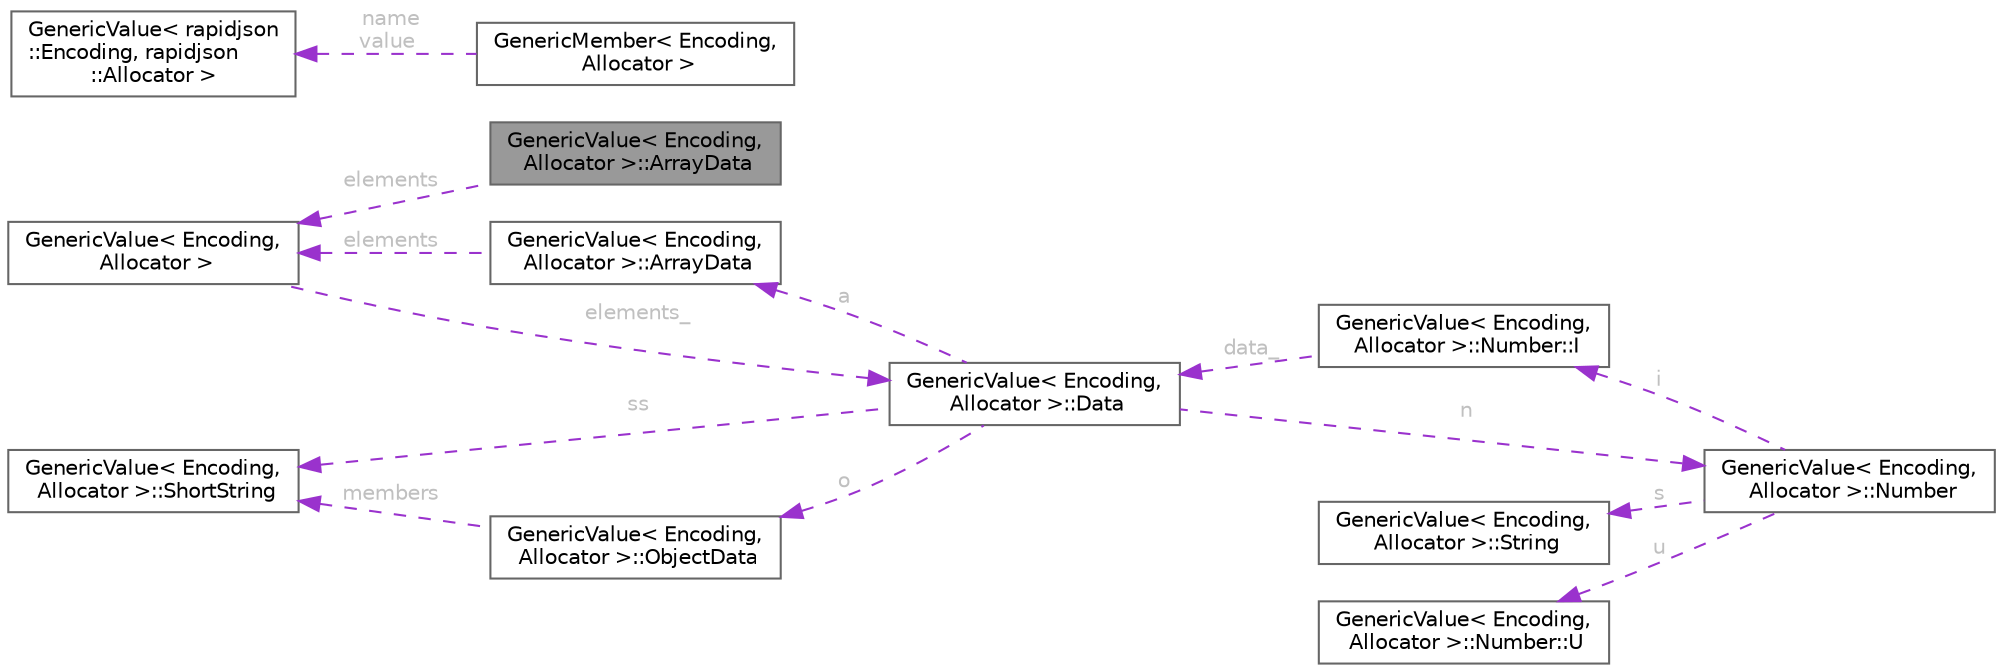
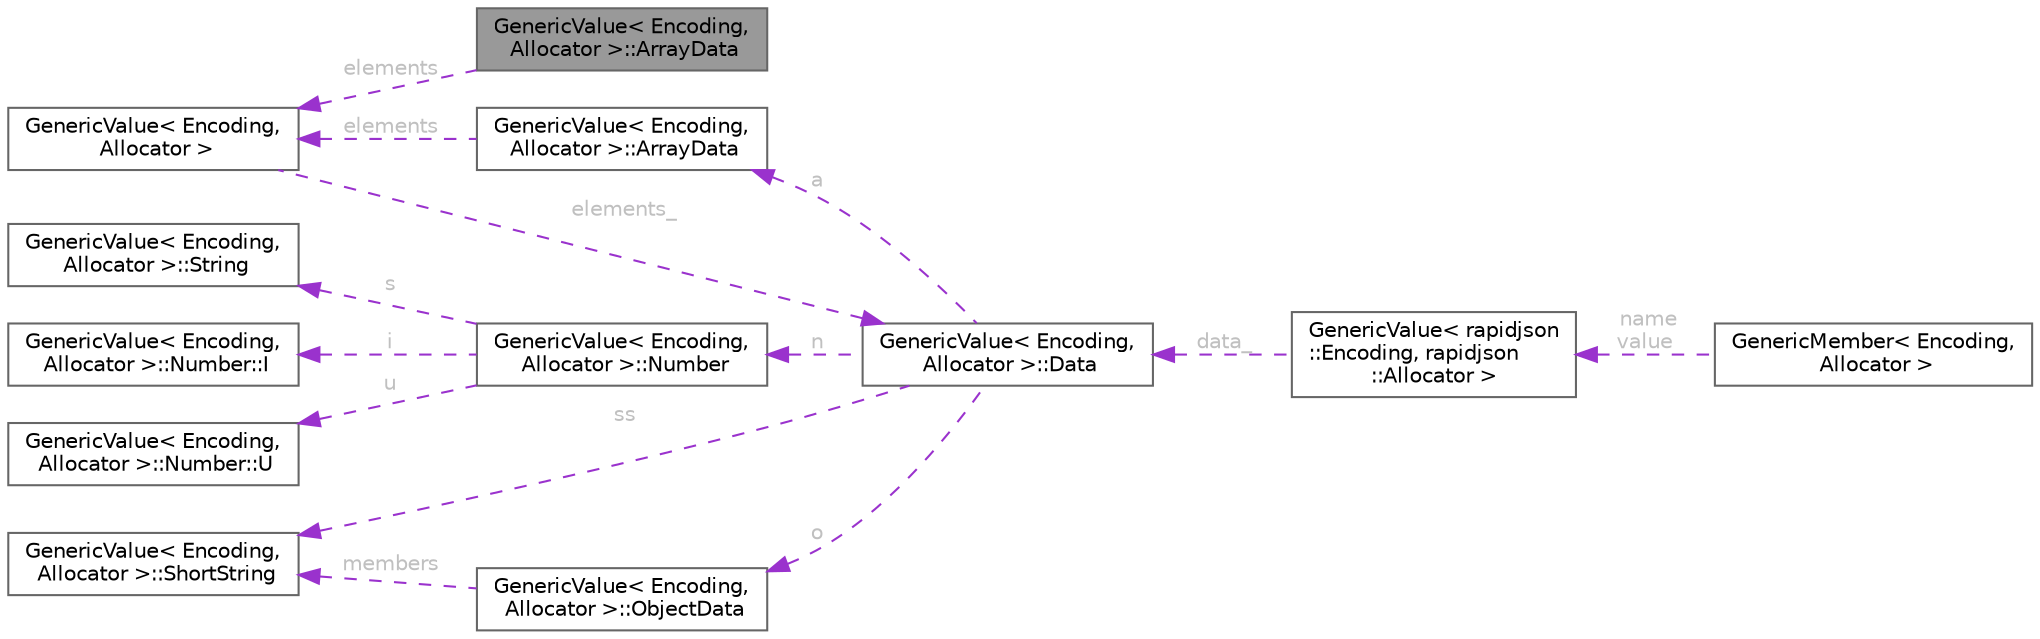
  digraph {
    rankdir=LR
    node [color=gray40 fillcolor=white fontname=Helvetica fontsize=10 shape=box style=filled]
    edge [color=darkorchid3 dir=back fontcolor=grey fontname=Helvetica fontsize=10 labelfontname=Helvetica labelfontsize=10 style=dashed]
    n1 [fillcolor=grey60 fontcolor=black height=0.2 label="GenericValue\< Encoding,\l Allocator \>::ArrayData" width=0.4]
    n2 [height=0.2 label="GenericValue\< Encoding,\l Allocator \>" width=0.4]
    n3 [height=0.2 label="GenericValue\< Encoding,\l Allocator \>::ArrayData" width=0.4]
    n4 [height=0.2 label="GenericValue\< Encoding,\l Allocator \>::Data" width=0.4]
    n5 [height=0.2 label="GenericValue\< rapidjson\l::Encoding, rapidjson\l::Allocator \>" width=0.4]
    n6 [height=0.2 label="GenericMember\< Encoding,\l Allocator \>" width=0.4]
    n7 [height=0.2 label="GenericValue\< Encoding,\l Allocator \>::String" width=0.4]
    n8 [height=0.2 label="GenericValue\< Encoding,\l Allocator \>::Number" width=0.4]
    n9 [height=0.2 label="GenericValue\< Encoding,\l Allocator \>::ShortString" width=0.4]
    n10 [height=0.2 label="GenericValue\< Encoding,\l Allocator \>::ObjectData" width=0.4]
    n11 [height=0.2 label="GenericValue\< Encoding,\l Allocator \>::Number::I" width=0.4]
    n12 [height=0.2 label="GenericValue\< Encoding,\l Allocator \>::Number::U" width=0.4]
    n2 -> n1 [label=" elements"]
    n2 -> n3 [label=" elements"]
    n3 -> n4 [label=" a"]
    n4 -> n2 [label=" elements_"]
-   n4 -> n11 [label=" data_"]
+   n4 -> n5 [label=" data_"]
    n5 -> n6 [label=" name\nvalue"]
    n7 -> n8 [label=" s"]
    n8 -> n4 [label=" n"]
    n9 -> n4 [label=" ss"]
    n9 -> n10 [label=" members"]
    n10 -> n4 [label=" o"]
    n11 -> n8 [label=" i"]
    n12 -> n8 [label=" u"]
  }
